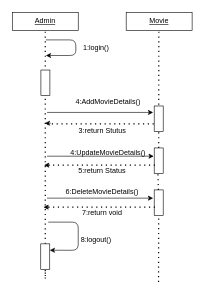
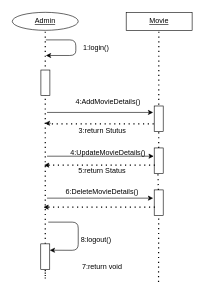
  <mxCell id="0" />
  <mxCell id="1" parent="0" />
- <mxCell id="2" value="Admin" style="rounded=0;whiteSpace=wrap;html=1;fontStyle=4" vertex="1" parent="1"><mxGeometry x="20" y="20" width="110" height="30" as="geometry" /></mxCell>
+ <mxCell id="2" value="Admin" style="ellipse;whiteSpace=wrap;html=1;fontStyle=4;" vertex="1" parent="1"><mxGeometry x="20" y="20" width="110" height="30" as="geometry" /></mxCell>
  <mxCell id="3" value="&lt;u&gt;Movie&lt;/u&gt;" style="rounded=0;whiteSpace=wrap;html=1;" vertex="1" parent="1"><mxGeometry x="210" y="20" width="110" height="30" as="geometry" /></mxCell>
  <mxCell id="4" value="" style="endArrow=none;dashed=1;html=1;dashPattern=1 3;strokeWidth=2;entryX=0.5;entryY=1;entryDx=0;entryDy=0;" edge="1" parent="1" source="25" target="2"><mxGeometry width="50" height="50" relative="1" as="geometry"><mxPoint x="75" y="450" as="sourcePoint" /><mxPoint x="80" y="110" as="targetPoint" /><Array as="points" /></mxGeometry></mxCell>
  <mxCell id="5" value="" style="endArrow=none;dashed=1;html=1;dashPattern=1 3;strokeWidth=2;entryX=0.5;entryY=1;entryDx=0;entryDy=0;" edge="1" parent="1" source="10"><mxGeometry width="50" height="50" relative="1" as="geometry"><mxPoint x="264.5" y="450" as="sourcePoint" /><mxPoint x="264.5" y="50" as="targetPoint" /><Array as="points" /></mxGeometry></mxCell>
  <mxCell id="6" value="" style="rounded=0;whiteSpace=wrap;html=1;rotation=90;" vertex="1" parent="1"><mxGeometry x="54" y="130" width="42.5" height="15" as="geometry" /></mxCell>
  <mxCell id="7" value="" style="rounded=0;whiteSpace=wrap;html=1;rotation=90;" vertex="1" parent="1"><mxGeometry x="243" y="190" width="42.5" height="15" as="geometry" /></mxCell>
  <mxCell id="8" value="" style="rounded=0;whiteSpace=wrap;html=1;rotation=90;" vertex="1" parent="1"><mxGeometry x="243" y="330" width="42.5" height="15" as="geometry" /></mxCell>
  <mxCell id="9" value="" style="endArrow=none;dashed=1;html=1;dashPattern=1 3;strokeWidth=2;entryX=1;entryY=0.5;entryDx=0;entryDy=0;" edge="1" parent="1" target="8"><mxGeometry width="50" height="50" relative="1" as="geometry"><mxPoint x="264" y="470" as="sourcePoint" /><mxPoint x="264.5" y="50" as="targetPoint" /><Array as="points" /></mxGeometry></mxCell>
  <mxCell id="10" value="" style="rounded=0;whiteSpace=wrap;html=1;rotation=90;" vertex="1" parent="1"><mxGeometry x="243" y="260" width="42.5" height="15" as="geometry" /></mxCell>
  <mxCell id="11" value="" style="endArrow=none;dashed=1;html=1;dashPattern=1 3;strokeWidth=2;" edge="1" parent="1" source="8"><mxGeometry width="50" height="50" relative="1" as="geometry"><mxPoint x="264.267" y="346.25" as="sourcePoint" /><mxPoint x="263" y="290" as="targetPoint" /><Array as="points" /></mxGeometry></mxCell>
  <mxCell id="12" value="" style="endArrow=classic;html=1;" edge="1" parent="1"><mxGeometry width="50" height="50" relative="1" as="geometry"><mxPoint x="76" y="66" as="sourcePoint" /><mxPoint x="76" y="92" as="targetPoint" /><Array as="points"><mxPoint x="126" y="66" /><mxPoint x="126" y="92" /></Array></mxGeometry></mxCell>
  <mxCell id="13" value="" style="endArrow=classic;html=1;" edge="1" parent="1"><mxGeometry width="50" height="50" relative="1" as="geometry"><mxPoint x="78" y="187" as="sourcePoint" /><mxPoint x="255" y="187" as="targetPoint" /></mxGeometry></mxCell>
  <mxCell id="14" value="" style="endArrow=none;dashed=1;html=1;dashPattern=1 3;strokeWidth=2;entryX=0.747;entryY=0.783;entryDx=0;entryDy=0;entryPerimeter=0;" edge="1" parent="1"><mxGeometry width="50" height="50" relative="1" as="geometry"><mxPoint x="78" y="206" as="sourcePoint" /><mxPoint x="258.005" y="205.997" as="targetPoint" /></mxGeometry></mxCell>
  <mxCell id="15" value="" style="endArrow=classic;html=1;" edge="1" parent="1"><mxGeometry width="50" height="50" relative="1" as="geometry"><mxPoint x="78" y="260" as="sourcePoint" /><mxPoint x="256" y="260" as="targetPoint" /></mxGeometry></mxCell>
  <mxCell id="16" value="" style="endArrow=classic;html=1;" edge="1" parent="1"><mxGeometry width="50" height="50" relative="1" as="geometry"><mxPoint x="78" y="330" as="sourcePoint" /><mxPoint x="255" y="330" as="targetPoint" /></mxGeometry></mxCell>
  <mxCell id="17" value="" style="endArrow=none;dashed=1;html=1;dashPattern=1 3;strokeWidth=2;entryX=0.747;entryY=0.783;entryDx=0;entryDy=0;entryPerimeter=0;" edge="1" parent="1"><mxGeometry width="50" height="50" relative="1" as="geometry"><mxPoint x="80" y="275" as="sourcePoint" /><mxPoint x="259.005" y="274.997" as="targetPoint" /></mxGeometry></mxCell>
  <mxCell id="18" value="" style="endArrow=none;dashed=1;html=1;dashPattern=1 3;strokeWidth=2;entryX=0.747;entryY=0.783;entryDx=0;entryDy=0;entryPerimeter=0;" edge="1" parent="1"><mxGeometry width="50" height="50" relative="1" as="geometry"><mxPoint x="80" y="345" as="sourcePoint" /><mxPoint x="258.005" y="344.997" as="targetPoint" /></mxGeometry></mxCell>
  <mxCell id="19" value="" style="endArrow=classic;html=1;" edge="1" parent="1"><mxGeometry width="50" height="50" relative="1" as="geometry"><mxPoint x="84.25" y="205" as="sourcePoint" /><mxPoint x="74.25" y="205" as="targetPoint" /></mxGeometry></mxCell>
  <mxCell id="20" value="" style="endArrow=classic;html=1;" edge="1" parent="1"><mxGeometry width="50" height="50" relative="1" as="geometry"><mxPoint x="83" y="275" as="sourcePoint" /><mxPoint x="73" y="275" as="targetPoint" /></mxGeometry></mxCell>
  <mxCell id="21" value="" style="endArrow=classic;html=1;" edge="1" parent="1"><mxGeometry width="50" height="50" relative="1" as="geometry"><mxPoint x="82" y="345" as="sourcePoint" /><mxPoint x="72" y="345" as="targetPoint" /></mxGeometry></mxCell>
  <mxCell id="22" value="1:login()" style="text;html=1;strokeColor=none;fillColor=none;align=center;verticalAlign=middle;whiteSpace=wrap;rounded=0;" vertex="1" parent="1"><mxGeometry x="130" y="70" width="60" height="20" as="geometry" /></mxCell>
  <mxCell id="23" value="4:AddMovieDetails()" style="text;html=1;strokeColor=none;fillColor=none;align=center;verticalAlign=middle;whiteSpace=wrap;rounded=0;" vertex="1" parent="1"><mxGeometry x="150" y="160" width="60" height="20" as="geometry" /></mxCell>
  <mxCell id="24" value="" style="endArrow=classic;html=1;entryX=0.25;entryY=0;entryDx=0;entryDy=0;" edge="1" parent="1" target="25"><mxGeometry width="50" height="50" relative="1" as="geometry"><mxPoint x="80" y="370" as="sourcePoint" /><mxPoint x="80" y="396" as="targetPoint" /><Array as="points"><mxPoint x="130" y="370" /><mxPoint x="130" y="417" /></Array></mxGeometry></mxCell>
  <mxCell id="25" value="" style="rounded=0;whiteSpace=wrap;html=1;rotation=90;" vertex="1" parent="1"><mxGeometry x="53.75" y="420" width="42.5" height="15" as="geometry" /></mxCell>
  <mxCell id="26" value="" style="endArrow=none;dashed=1;html=1;dashPattern=1 3;strokeWidth=2;" edge="1" parent="1"><mxGeometry width="50" height="50" relative="1" as="geometry"><mxPoint x="75" y="450" as="sourcePoint" /><mxPoint x="75" y="450" as="targetPoint" /><Array as="points"><mxPoint x="75" y="470" /></Array></mxGeometry></mxCell>
  <mxCell id="27" value="8:logout()" style="text;html=1;strokeColor=none;fillColor=none;align=center;verticalAlign=middle;whiteSpace=wrap;rounded=0;" vertex="1" parent="1"><mxGeometry x="130" y="390" width="60" height="20" as="geometry" /></mxCell>
  <mxCell id="28" value="3:return Stutus" style="text;html=1;align=center;verticalAlign=middle;resizable=0;points=[];autosize=1;" vertex="1" parent="1"><mxGeometry x="125" y="208" width="90" height="20" as="geometry" /></mxCell>
  <mxCell id="29" value="4:UpdateMovieDetails()" style="text;html=1;strokeColor=none;fillColor=none;align=center;verticalAlign=middle;whiteSpace=wrap;rounded=0;" vertex="1" parent="1"><mxGeometry x="150" y="245" width="60" height="20" as="geometry" /></mxCell>
  <mxCell id="30" value="5:return Status" style="text;html=1;strokeColor=none;fillColor=none;align=center;verticalAlign=middle;whiteSpace=wrap;rounded=0;" vertex="1" parent="1"><mxGeometry x="125" y="275" width="90" height="20" as="geometry" /></mxCell>
  <mxCell id="31" value="6:DeleteMovieDetails()" style="text;html=1;strokeColor=none;fillColor=none;align=center;verticalAlign=middle;whiteSpace=wrap;rounded=0;" vertex="1" parent="1"><mxGeometry x="140" y="310" width="60" height="20" as="geometry" /></mxCell>
- <mxCell id="32" value="7:return void" style="text;html=1;strokeColor=none;fillColor=none;align=center;verticalAlign=middle;whiteSpace=wrap;rounded=0;" vertex="1" parent="1"><mxGeometry x="130" y="345" width="80" height="20" as="geometry" /></mxCell>
+ <mxCell id="32" value="7:return void" style="text;html=1;strokeColor=none;fillColor=none;align=center;verticalAlign=middle;whiteSpace=wrap;rounded=0;" vertex="1" parent="1"><mxGeometry x="130" y="435" width="80" height="20" as="geometry" /></mxCell>
